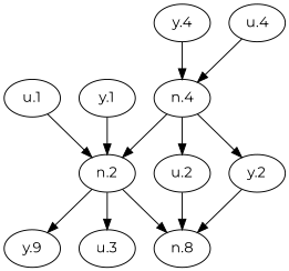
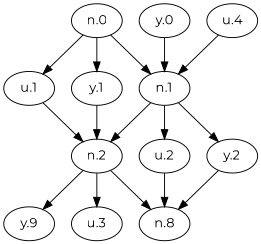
  strict digraph {
    fontname=Montserrat
    node [fontname=Montserrat]
    edge [fontname=Montserrat]
+   "n.0"
    "u.1"
-   "n.1" [label="n.4"]
+   "n.1"
    "y.1"
    "n.2"
    "u.2"
    "y.2"
    n8 [label="n.8"]
    n9 [label="y.9"]
    "u.3"
-   "y.0" [label="y.4"]
+   "y.0"
    n12 [label="u.4"]
+   "n.0" -> "u.1"
+   "n.0" -> "n.1"
+   "n.0" -> "y.1"
    "u.1" -> "n.2"
    "n.1" -> "n.2"
    "n.1" -> "u.2"
    "n.1" -> "y.2"
    "y.1" -> "n.2"
    "n.2" -> n8
    "n.2" -> n9
    "n.2" -> "u.3"
    "u.2" -> n8
    "y.2" -> n8
    "y.0" -> "n.1"
    n12 -> "n.1"
  }
